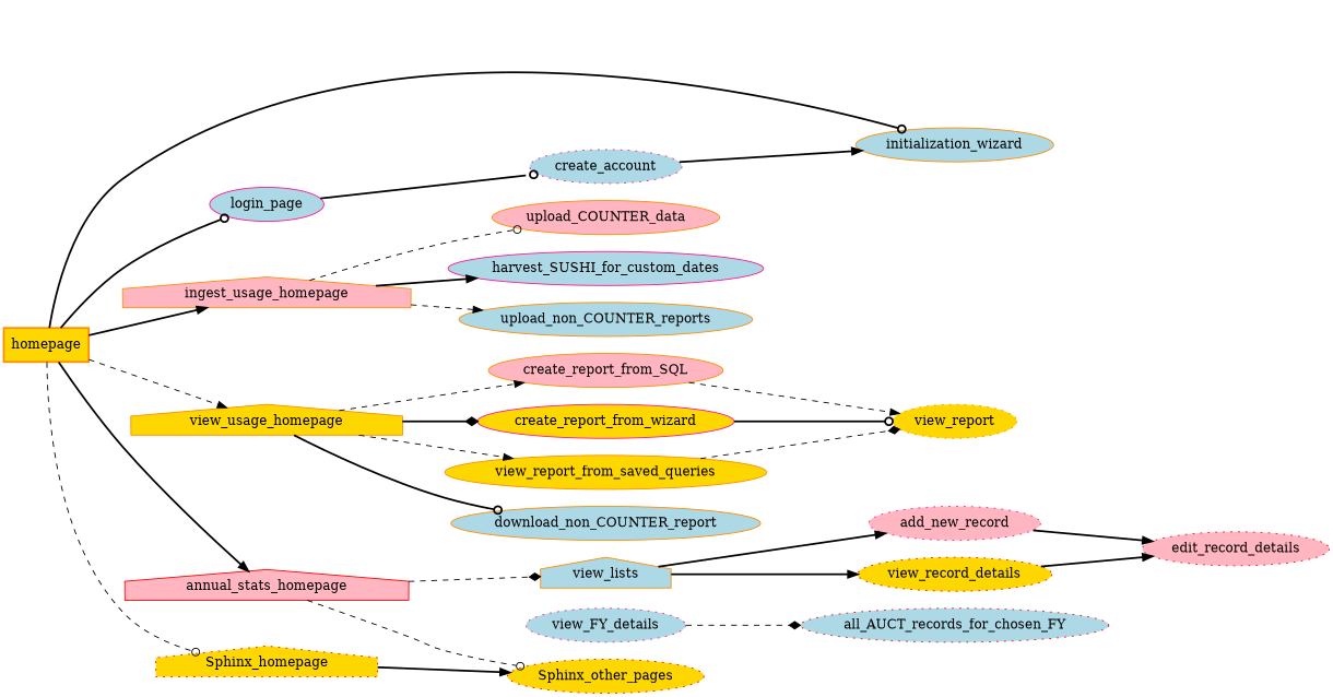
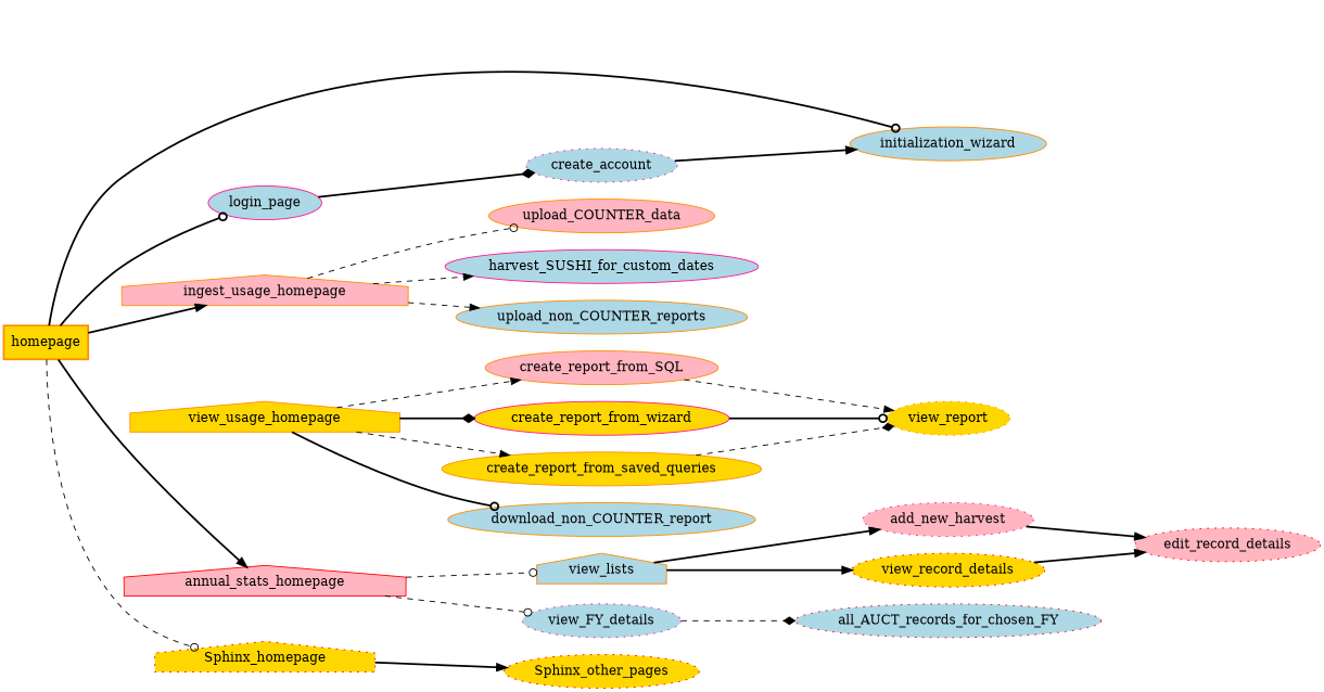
  digraph {
    rankdir=LR
    node [color=darkorange fillcolor=lightblue style=filled]
    edge [arrowhead=normal style=bold]
    homepage [fillcolor=gold shape=box style="bold,filled"]
    initialization_wizard
    login_page [color=deeppink]
    ingest_usage_homepage [fillcolor=lightpink shape=house]
    view_usage_homepage [fillcolor=gold shape=house]
    annual_stats_homepage [color=red fillcolor=lightpink shape=house]
    Sphinx_homepage [color=red fillcolor=gold shape=house style="dotted,filled"]
    create_account [color=deeppink style="dotted,filled"]
    upload_COUNTER_data [fillcolor=lightpink]
    harvest_SUSHI_for_custom_dates [color=deeppink]
    upload_non_COUNTER_reports
    create_report_from_SQL [fillcolor=lightpink]
    create_report_from_wizard [color=deeppink fillcolor=gold]
-   create_report_from_saved_queries [fillcolor=gold label=view_report_from_saved_queries]
+   create_report_from_saved_queries [fillcolor=gold]
    download_non_COUNTER_report
    view_lists [shape=house]
    view_FY_details [color=deeppink style="dotted,filled"]
    Sphinx_other_pages [color=red fillcolor=gold style="dotted,filled"]
    view_report [fillcolor=gold style="dotted,filled"]
-   add_new_record [color=deeppink fillcolor=lightpink style="dotted,filled"]
+   add_new_record [color=deeppink fillcolor=lightpink style="dotted,filled" label=add_new_harvest]
    view_record_details [color=red fillcolor=gold style="dotted,filled"]
    all_AUCT_records_for_chosen_FY [color=red style="dotted,filled"]
    edit_record_details [color=red fillcolor=lightpink style="dotted,filled"]
    homepage -> initialization_wizard [arrowhead=odot]
    homepage -> login_page [arrowhead=odot]
    homepage -> ingest_usage_homepage
-   homepage -> view_usage_homepage [style=dashed]
    homepage -> annual_stats_homepage
    homepage -> Sphinx_homepage [arrowhead=odot style=dashed]
-   login_page -> create_account [arrowhead=odot]
+   login_page -> create_account [arrowhead=diamond]
    ingest_usage_homepage -> upload_COUNTER_data [arrowhead=odot style=dashed]
-   ingest_usage_homepage -> harvest_SUSHI_for_custom_dates
+   ingest_usage_homepage -> harvest_SUSHI_for_custom_dates [style=dashed]
    ingest_usage_homepage -> upload_non_COUNTER_reports [style=dashed]
    view_usage_homepage -> create_report_from_SQL [style=dashed]
    view_usage_homepage -> create_report_from_wizard [arrowhead=diamond]
    view_usage_homepage -> create_report_from_saved_queries [style=dashed]
    view_usage_homepage -> download_non_COUNTER_report [arrowhead=odot]
-   annual_stats_homepage -> view_lists [arrowhead=diamond style=dashed]
-   annual_stats_homepage -> Sphinx_other_pages [arrowhead=odot style=dashed]
+   annual_stats_homepage -> view_lists [arrowhead=odot style=dashed]
+   annual_stats_homepage -> view_FY_details [arrowhead=odot style=dashed]
    Sphinx_homepage -> Sphinx_other_pages
    create_account -> initialization_wizard
    create_report_from_SQL -> view_report [style=dashed]
    create_report_from_wizard -> view_report [arrowhead=odot]
    create_report_from_saved_queries -> view_report [arrowhead=diamond style=dashed]
    view_lists -> add_new_record
    view_lists -> view_record_details
    view_FY_details -> all_AUCT_records_for_chosen_FY [arrowhead=diamond style=dashed]
    add_new_record -> edit_record_details
    view_record_details -> edit_record_details
  }
